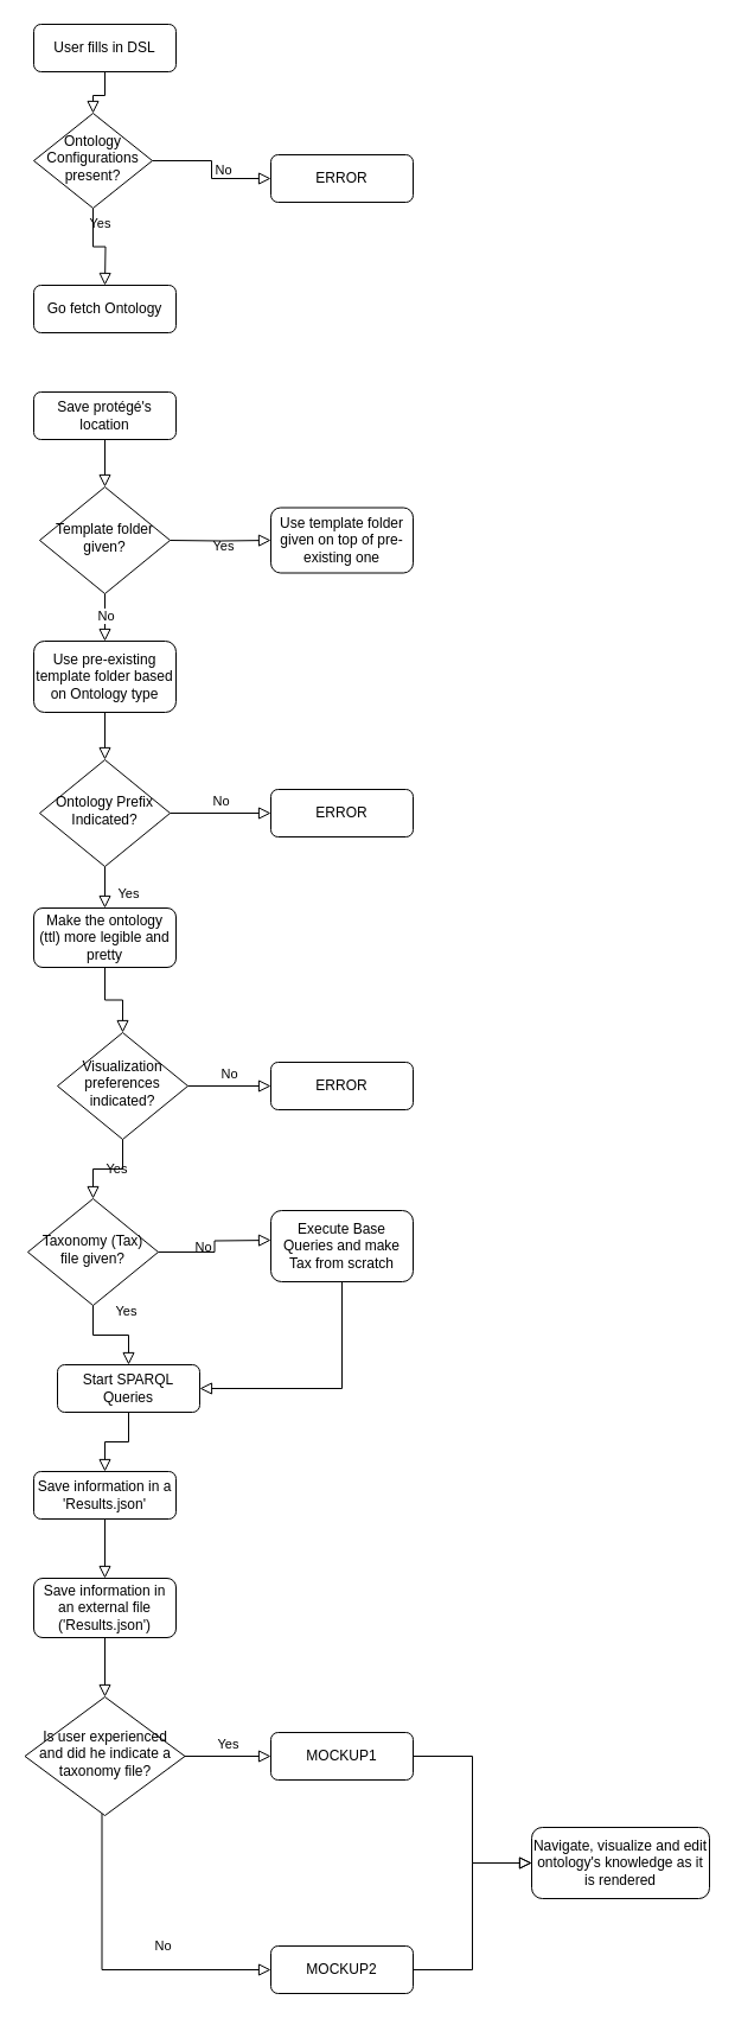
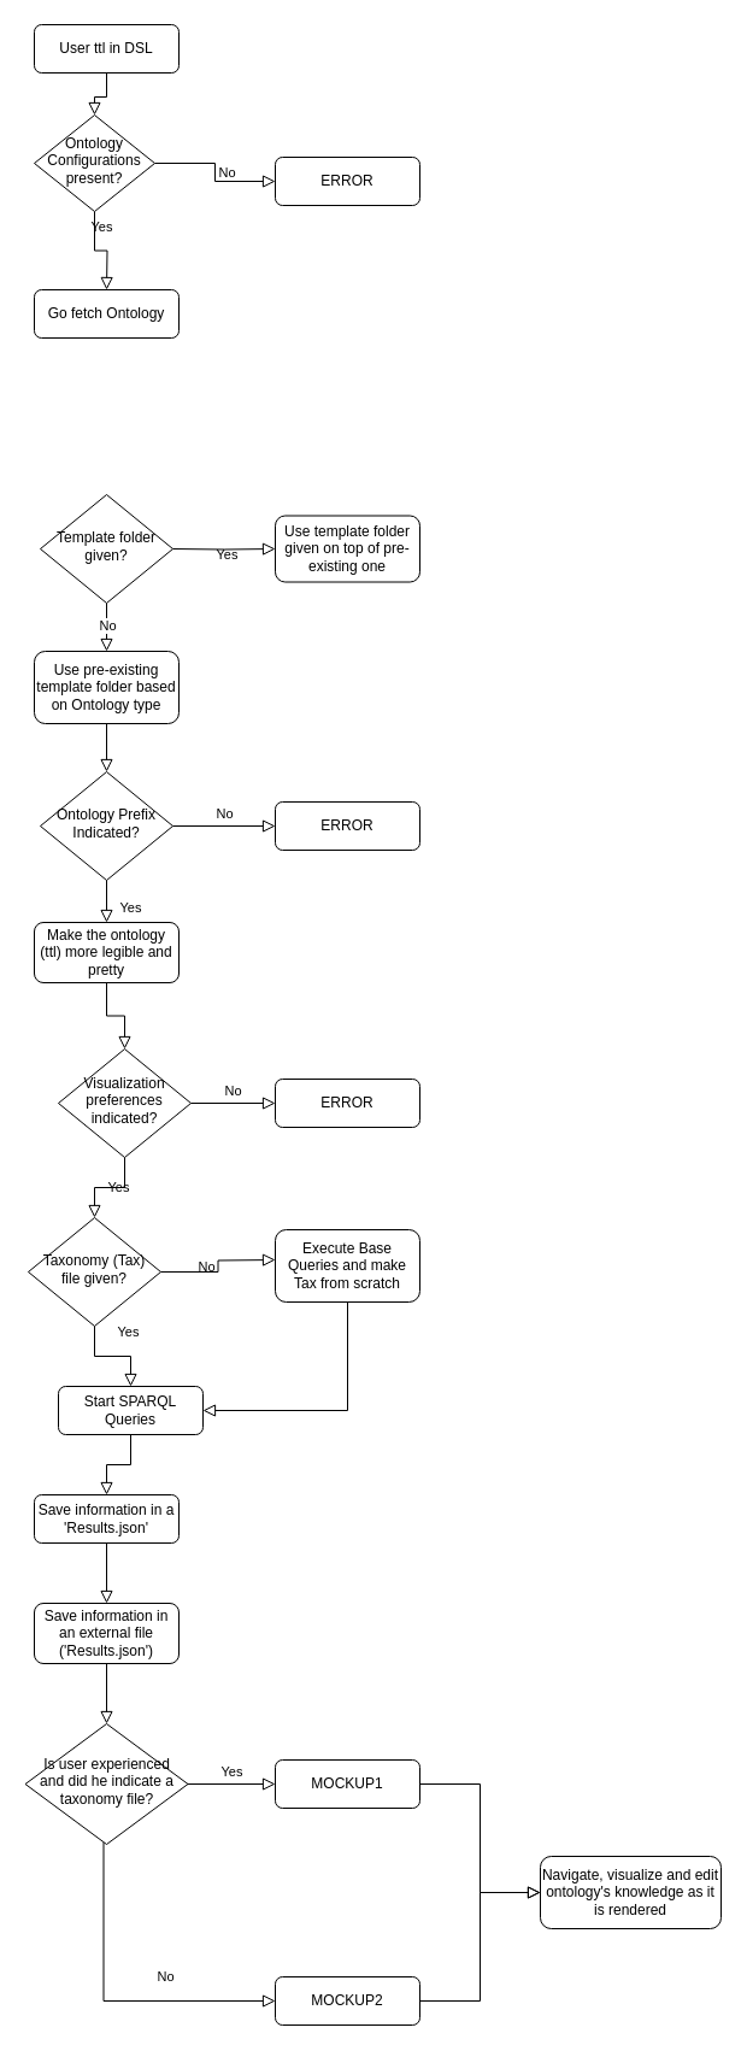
  <mxCell id="0" />
  <mxCell id="1" parent="0" />
  <mxCell id="2" value="" style="rounded=0;html=1;jettySize=auto;orthogonalLoop=1;fontSize=11;endArrow=block;endFill=0;endSize=8;strokeWidth=1;shadow=0;labelBackgroundColor=none;edgeStyle=orthogonalEdgeStyle;" parent="1" source="3" target="6" edge="1"><mxGeometry relative="1" as="geometry" /></mxCell>
- <mxCell id="3" value="User fills in DSL" style="rounded=1;whiteSpace=wrap;html=1;fontSize=12;glass=0;strokeWidth=1;shadow=0;" parent="1" vertex="1"><mxGeometry x="28" y="20" width="120" height="40" as="geometry" /></mxCell>
+ <mxCell id="3" value="User ttl in DSL" style="rounded=1;whiteSpace=wrap;html=1;fontSize=12;glass=0;strokeWidth=1;shadow=0;" parent="1" vertex="1"><mxGeometry x="28" y="20" width="120" height="40" as="geometry" /></mxCell>
  <mxCell id="4" value="Yes" style="rounded=0;html=1;jettySize=auto;orthogonalLoop=1;fontSize=11;endArrow=block;endFill=0;endSize=8;strokeWidth=1;shadow=0;labelBackgroundColor=none;edgeStyle=orthogonalEdgeStyle;" parent="1" source="6" edge="1"><mxGeometry y="20" relative="1" as="geometry"><mxPoint as="offset" /><mxPoint x="88" y="240" as="targetPoint" /></mxGeometry></mxCell>
  <mxCell id="5" value="No" style="edgeStyle=orthogonalEdgeStyle;rounded=0;html=1;jettySize=auto;orthogonalLoop=1;fontSize=11;endArrow=block;endFill=0;endSize=8;strokeWidth=1;shadow=0;labelBackgroundColor=none;" parent="1" source="6" target="7" edge="1"><mxGeometry y="10" relative="1" as="geometry"><mxPoint as="offset" /></mxGeometry></mxCell>
  <mxCell id="6" value="Ontology Configurations present?" style="rhombus;whiteSpace=wrap;html=1;shadow=0;fontFamily=Helvetica;fontSize=12;align=center;strokeWidth=1;spacing=6;spacingTop=-4;" parent="1" vertex="1"><mxGeometry x="28" y="95" width="100" height="80" as="geometry" /></mxCell>
  <mxCell id="7" value="ERROR" style="rounded=1;whiteSpace=wrap;html=1;fontSize=12;glass=0;strokeWidth=1;shadow=0;" parent="1" vertex="1"><mxGeometry x="228" y="130" width="120" height="40" as="geometry" /></mxCell>
  <mxCell id="8" value="Ontology Prefix Indicated?" style="rhombus;whiteSpace=wrap;html=1;shadow=0;fontFamily=Helvetica;fontSize=12;align=center;strokeWidth=1;spacing=6;spacingTop=-4;" vertex="1" parent="1"><mxGeometry x="33" y="640" width="110" height="90" as="geometry" /></mxCell>
  <mxCell id="9" value="Yes" style="rounded=0;html=1;jettySize=auto;orthogonalLoop=1;fontSize=11;endArrow=block;endFill=0;endSize=8;strokeWidth=1;shadow=0;labelBackgroundColor=none;edgeStyle=orthogonalEdgeStyle;exitX=0.5;exitY=1;exitDx=0;exitDy=0;entryX=0.5;entryY=0;entryDx=0;entryDy=0;" edge="1" source="8" parent="1" target="34"><mxGeometry x="0.333" y="20" relative="1" as="geometry"><mxPoint as="offset" /><mxPoint x="105.5" y="740" as="sourcePoint" /><mxPoint x="95.5" y="930" as="targetPoint" /><Array as="points" /></mxGeometry></mxCell>
  <mxCell id="10" value="No" style="edgeStyle=orthogonalEdgeStyle;rounded=0;html=1;jettySize=auto;orthogonalLoop=1;fontSize=11;endArrow=block;endFill=0;endSize=8;strokeWidth=1;shadow=0;labelBackgroundColor=none;exitX=1;exitY=0.5;exitDx=0;exitDy=0;" edge="1" source="8" target="11" parent="1"><mxGeometry y="10" relative="1" as="geometry"><mxPoint as="offset" /><mxPoint x="158" y="690" as="sourcePoint" /></mxGeometry></mxCell>
  <mxCell id="11" value="ERROR" style="rounded=1;whiteSpace=wrap;html=1;fontSize=12;glass=0;strokeWidth=1;shadow=0;" vertex="1" parent="1"><mxGeometry x="228" y="665" width="120" height="40" as="geometry" /></mxCell>
  <mxCell id="12" value="Visualization preferences indicated?" style="rhombus;whiteSpace=wrap;html=1;shadow=0;fontFamily=Helvetica;fontSize=12;align=center;strokeWidth=1;spacing=6;spacingTop=-4;" vertex="1" parent="1"><mxGeometry x="48" y="870" width="110" height="90" as="geometry" /></mxCell>
  <mxCell id="13" value="Yes" style="rounded=0;html=1;jettySize=auto;orthogonalLoop=1;fontSize=11;endArrow=block;endFill=0;endSize=8;strokeWidth=1;shadow=0;labelBackgroundColor=none;edgeStyle=orthogonalEdgeStyle;exitX=0.5;exitY=1;exitDx=0;exitDy=0;entryX=0.5;entryY=0;entryDx=0;entryDy=0;" edge="1" source="12" parent="1" target="42"><mxGeometry x="0.333" y="20" relative="1" as="geometry"><mxPoint as="offset" /><mxPoint x="95.5" y="970" as="sourcePoint" /><mxPoint x="85.5" y="1160" as="targetPoint" /></mxGeometry></mxCell>
  <mxCell id="14" value="No" style="edgeStyle=orthogonalEdgeStyle;rounded=0;html=1;jettySize=auto;orthogonalLoop=1;fontSize=11;endArrow=block;endFill=0;endSize=8;strokeWidth=1;shadow=0;labelBackgroundColor=none;exitX=1;exitY=0.5;exitDx=0;exitDy=0;" edge="1" source="12" target="15" parent="1"><mxGeometry y="10" relative="1" as="geometry"><mxPoint as="offset" /><mxPoint x="155.5" y="910" as="sourcePoint" /></mxGeometry></mxCell>
  <mxCell id="15" value="ERROR" style="rounded=1;whiteSpace=wrap;html=1;fontSize=12;glass=0;strokeWidth=1;shadow=0;" vertex="1" parent="1"><mxGeometry x="228" y="895" width="120" height="40" as="geometry" /></mxCell>
  <mxCell id="16" value="MOCKUP2" style="rounded=1;whiteSpace=wrap;html=1;fontSize=12;glass=0;strokeWidth=1;shadow=0;" vertex="1" parent="1"><mxGeometry x="228" y="1640" width="120" height="40" as="geometry" /></mxCell>
  <mxCell id="17" value="MOCKUP1" style="rounded=1;whiteSpace=wrap;html=1;fontSize=12;glass=0;strokeWidth=1;shadow=0;" vertex="1" parent="1"><mxGeometry x="228" y="1460" width="120" height="40" as="geometry" /></mxCell>
  <mxCell id="18" value="No" style="rounded=0;html=1;jettySize=auto;orthogonalLoop=1;fontSize=11;endArrow=block;endFill=0;endSize=8;strokeWidth=1;shadow=0;labelBackgroundColor=none;edgeStyle=orthogonalEdgeStyle;entryX=0;entryY=0.5;entryDx=0;entryDy=0;" edge="1" source="19" parent="1" target="16"><mxGeometry x="0.333" y="20" relative="1" as="geometry"><mxPoint as="offset" /><mxPoint x="310.5" y="1660" as="targetPoint" /><Array as="points"><mxPoint x="85.5" y="1660" /></Array></mxGeometry></mxCell>
  <mxCell id="19" value="Is user experienced and did he indicate a taxonomy file?" style="rhombus;whiteSpace=wrap;html=1;shadow=0;fontFamily=Helvetica;fontSize=12;align=center;strokeWidth=1;spacing=6;spacingTop=-4;" vertex="1" parent="1"><mxGeometry x="20.5" y="1430" width="135" height="100" as="geometry" /></mxCell>
  <mxCell id="20" value="Yes" style="edgeStyle=orthogonalEdgeStyle;rounded=0;html=1;jettySize=auto;orthogonalLoop=1;fontSize=11;endArrow=block;endFill=0;endSize=8;strokeWidth=1;shadow=0;labelBackgroundColor=none;exitX=1;exitY=0.5;exitDx=0;exitDy=0;entryX=0;entryY=0.5;entryDx=0;entryDy=0;" edge="1" parent="1" source="19" target="17"><mxGeometry y="10" relative="1" as="geometry"><mxPoint as="offset" /><mxPoint x="150.5" y="1405" as="sourcePoint" /><mxPoint x="195.5" y="1405" as="targetPoint" /></mxGeometry></mxCell>
  <mxCell id="21" value="Navigate, visualize and edit ontology's knowledge as it is rendered" style="rounded=1;whiteSpace=wrap;html=1;fontSize=12;glass=0;strokeWidth=1;shadow=0;" vertex="1" parent="1"><mxGeometry x="448" y="1540" width="150" height="60" as="geometry" /></mxCell>
  <mxCell id="22" value="" style="rounded=0;html=1;jettySize=auto;orthogonalLoop=1;fontSize=11;endArrow=block;endFill=0;endSize=8;strokeWidth=1;shadow=0;labelBackgroundColor=none;edgeStyle=orthogonalEdgeStyle;exitX=1;exitY=0.5;exitDx=0;exitDy=0;entryX=0;entryY=0.5;entryDx=0;entryDy=0;" edge="1" parent="1" source="17" target="21"><mxGeometry relative="1" as="geometry"><mxPoint x="155.5" y="1070" as="sourcePoint" /><mxPoint x="95.5" y="1090" as="targetPoint" /></mxGeometry></mxCell>
  <mxCell id="23" value="" style="rounded=0;html=1;jettySize=auto;orthogonalLoop=1;fontSize=11;endArrow=block;endFill=0;endSize=8;strokeWidth=1;shadow=0;labelBackgroundColor=none;edgeStyle=orthogonalEdgeStyle;exitX=1;exitY=0.5;exitDx=0;exitDy=0;entryX=0;entryY=0.5;entryDx=0;entryDy=0;" edge="1" parent="1" source="16" target="21"><mxGeometry relative="1" as="geometry"><mxPoint x="355.5" y="1550" as="sourcePoint" /><mxPoint x="445.5" y="1620" as="targetPoint" /></mxGeometry></mxCell>
  <mxCell id="24" value="Go fetch Ontology" style="rounded=1;whiteSpace=wrap;html=1;fontSize=12;glass=0;strokeWidth=1;shadow=0;" vertex="1" parent="1"><mxGeometry x="28" y="240" width="120" height="40" as="geometry" /></mxCell>
- <mxCell id="25" value="Save protégé's location" style="rounded=1;whiteSpace=wrap;html=1;fontSize=12;glass=0;strokeWidth=1;shadow=0;" vertex="1" parent="1"><mxGeometry x="28" y="330" width="120" height="40" as="geometry" /></mxCell>
  <mxCell id="26" value="Use pre-existing template folder based on Ontology type" style="rounded=1;whiteSpace=wrap;html=1;fontSize=12;glass=0;strokeWidth=1;shadow=0;" vertex="1" parent="1"><mxGeometry x="28" y="540" width="120" height="60" as="geometry" /></mxCell>
  <mxCell id="27" value="Template folder given?" style="rhombus;whiteSpace=wrap;html=1;shadow=0;fontFamily=Helvetica;fontSize=12;align=center;strokeWidth=1;spacing=6;spacingTop=-4;" vertex="1" parent="1"><mxGeometry x="33" y="410" width="110" height="90" as="geometry" /></mxCell>
- <mxCell id="28" value="" style="rounded=0;html=1;jettySize=auto;orthogonalLoop=1;fontSize=11;endArrow=block;endFill=0;endSize=8;strokeWidth=1;shadow=0;labelBackgroundColor=none;edgeStyle=orthogonalEdgeStyle;exitX=0.5;exitY=1;exitDx=0;exitDy=0;entryX=0.5;entryY=0;entryDx=0;entryDy=0;" edge="1" parent="1" source="25" target="27"><mxGeometry relative="1" as="geometry"><mxPoint x="98" y="290" as="sourcePoint" /><mxPoint x="98" y="340" as="targetPoint" /></mxGeometry></mxCell>
  <mxCell id="29" value="" style="rounded=0;html=1;jettySize=auto;orthogonalLoop=1;fontSize=11;endArrow=block;endFill=0;endSize=8;strokeWidth=1;shadow=0;labelBackgroundColor=none;edgeStyle=orthogonalEdgeStyle;exitX=0.5;exitY=1;exitDx=0;exitDy=0;entryX=0.5;entryY=0;entryDx=0;entryDy=0;" edge="1" parent="1" source="27" target="26"><mxGeometry relative="1" as="geometry"><mxPoint x="98" y="380" as="sourcePoint" /><mxPoint x="98" y="420" as="targetPoint" /></mxGeometry></mxCell>
  <mxCell id="30" value="No" style="edgeLabel;html=1;align=center;verticalAlign=middle;resizable=0;points=[];" vertex="1" connectable="0" parent="29"><mxGeometry x="-0.1" relative="1" as="geometry"><mxPoint as="offset" /></mxGeometry></mxCell>
  <mxCell id="31" value="Use template folder given on top of pre-existing one" style="rounded=1;whiteSpace=wrap;html=1;fontSize=12;glass=0;strokeWidth=1;shadow=0;" vertex="1" parent="1"><mxGeometry x="228" y="427.5" width="120" height="55" as="geometry" /></mxCell>
  <mxCell id="32" value="Yes" style="edgeStyle=orthogonalEdgeStyle;rounded=0;html=1;jettySize=auto;orthogonalLoop=1;fontSize=11;endArrow=block;endFill=0;endSize=8;strokeWidth=1;shadow=0;labelBackgroundColor=none;" edge="1" target="31" parent="1"><mxGeometry x="0.006" y="-5" relative="1" as="geometry"><mxPoint x="-3" y="4" as="offset" /><mxPoint x="143" y="455" as="sourcePoint" /></mxGeometry></mxCell>
  <mxCell id="33" value="" style="rounded=0;html=1;jettySize=auto;orthogonalLoop=1;fontSize=11;endArrow=block;endFill=0;endSize=8;strokeWidth=1;shadow=0;labelBackgroundColor=none;edgeStyle=orthogonalEdgeStyle;exitX=0.5;exitY=1;exitDx=0;exitDy=0;" edge="1" parent="1" source="26" target="8"><mxGeometry relative="1" as="geometry"><mxPoint x="98" y="380" as="sourcePoint" /><mxPoint x="98" y="420" as="targetPoint" /></mxGeometry></mxCell>
  <mxCell id="34" value="Make the ontology (ttl) more legible and pretty" style="rounded=1;whiteSpace=wrap;html=1;fontSize=12;glass=0;strokeWidth=1;shadow=0;" vertex="1" parent="1"><mxGeometry x="28" y="765" width="120" height="50" as="geometry" /></mxCell>
  <mxCell id="35" value="" style="rounded=0;html=1;jettySize=auto;orthogonalLoop=1;fontSize=11;endArrow=block;endFill=0;endSize=8;strokeWidth=1;shadow=0;labelBackgroundColor=none;edgeStyle=orthogonalEdgeStyle;exitX=0.5;exitY=1;exitDx=0;exitDy=0;entryX=0.5;entryY=0;entryDx=0;entryDy=0;" edge="1" parent="1" source="34" target="12"><mxGeometry relative="1" as="geometry"><mxPoint x="98" y="610" as="sourcePoint" /><mxPoint x="98" y="650" as="targetPoint" /></mxGeometry></mxCell>
  <mxCell id="36" value="Start SPARQL Queries" style="rounded=1;whiteSpace=wrap;html=1;fontSize=12;glass=0;strokeWidth=1;shadow=0;" vertex="1" parent="1"><mxGeometry x="48" y="1150" width="120" height="40" as="geometry" /></mxCell>
  <mxCell id="37" value="Save information in a 'Results.json'" style="rounded=1;whiteSpace=wrap;html=1;fontSize=12;glass=0;strokeWidth=1;shadow=0;" vertex="1" parent="1"><mxGeometry x="28" y="1240" width="120" height="40" as="geometry" /></mxCell>
  <mxCell id="38" value="Save information in an external file ('Results.json')" style="rounded=1;whiteSpace=wrap;html=1;fontSize=12;glass=0;strokeWidth=1;shadow=0;" vertex="1" parent="1"><mxGeometry x="28" y="1330" width="120" height="50" as="geometry" /></mxCell>
  <mxCell id="39" value="" style="rounded=0;html=1;jettySize=auto;orthogonalLoop=1;fontSize=11;endArrow=block;endFill=0;endSize=8;strokeWidth=1;shadow=0;labelBackgroundColor=none;edgeStyle=orthogonalEdgeStyle;exitX=0.5;exitY=1;exitDx=0;exitDy=0;entryX=0.5;entryY=0;entryDx=0;entryDy=0;" edge="1" parent="1" source="36" target="37"><mxGeometry relative="1" as="geometry"><mxPoint x="98" y="980" as="sourcePoint" /><mxPoint x="98" y="1020" as="targetPoint" /></mxGeometry></mxCell>
  <mxCell id="40" value="" style="rounded=0;html=1;jettySize=auto;orthogonalLoop=1;fontSize=11;endArrow=block;endFill=0;endSize=8;strokeWidth=1;shadow=0;labelBackgroundColor=none;edgeStyle=orthogonalEdgeStyle;exitX=0.5;exitY=1;exitDx=0;exitDy=0;entryX=0.5;entryY=0;entryDx=0;entryDy=0;" edge="1" parent="1" source="37" target="38"><mxGeometry relative="1" as="geometry"><mxPoint x="98" y="1060" as="sourcePoint" /><mxPoint x="98" y="1110" as="targetPoint" /></mxGeometry></mxCell>
  <mxCell id="41" value="" style="rounded=0;html=1;jettySize=auto;orthogonalLoop=1;fontSize=11;endArrow=block;endFill=0;endSize=8;strokeWidth=1;shadow=0;labelBackgroundColor=none;edgeStyle=orthogonalEdgeStyle;exitX=0.5;exitY=1;exitDx=0;exitDy=0;entryX=0.5;entryY=0;entryDx=0;entryDy=0;" edge="1" parent="1" source="38" target="19"><mxGeometry relative="1" as="geometry"><mxPoint x="98" y="1290" as="sourcePoint" /><mxPoint x="98" y="1340" as="targetPoint" /></mxGeometry></mxCell>
  <mxCell id="42" value="Taxonomy (Tax) file given?" style="rhombus;whiteSpace=wrap;html=1;shadow=0;fontFamily=Helvetica;fontSize=12;align=center;strokeWidth=1;spacing=6;spacingTop=-4;" vertex="1" parent="1"><mxGeometry x="23" y="1010" width="110" height="90" as="geometry" /></mxCell>
  <mxCell id="43" value="No" style="edgeStyle=orthogonalEdgeStyle;rounded=0;html=1;jettySize=auto;orthogonalLoop=1;fontSize=11;endArrow=block;endFill=0;endSize=8;strokeWidth=1;shadow=0;labelBackgroundColor=none;exitX=1;exitY=0.5;exitDx=0;exitDy=0;" edge="1" parent="1" source="42"><mxGeometry y="10" relative="1" as="geometry"><mxPoint as="offset" /><mxPoint x="153" y="925" as="sourcePoint" /><mxPoint x="228" y="1045" as="targetPoint" /></mxGeometry></mxCell>
  <mxCell id="44" value="Execute Base Queries and make Tax from scratch" style="rounded=1;whiteSpace=wrap;html=1;fontSize=12;glass=0;strokeWidth=1;shadow=0;" vertex="1" parent="1"><mxGeometry x="228" y="1020" width="120" height="60" as="geometry" /></mxCell>
  <mxCell id="45" value="Yes" style="rounded=0;html=1;jettySize=auto;orthogonalLoop=1;fontSize=11;endArrow=block;endFill=0;endSize=8;strokeWidth=1;shadow=0;labelBackgroundColor=none;edgeStyle=orthogonalEdgeStyle;exitX=0.5;exitY=1;exitDx=0;exitDy=0;entryX=0.5;entryY=0;entryDx=0;entryDy=0;" edge="1" parent="1" source="42" target="36"><mxGeometry x="0.333" y="20" relative="1" as="geometry"><mxPoint as="offset" /><mxPoint x="98" y="970" as="sourcePoint" /><mxPoint x="98" y="1010" as="targetPoint" /></mxGeometry></mxCell>
  <mxCell id="46" value="" style="rounded=0;html=1;jettySize=auto;orthogonalLoop=1;fontSize=11;endArrow=block;endFill=0;endSize=8;strokeWidth=1;shadow=0;labelBackgroundColor=none;edgeStyle=orthogonalEdgeStyle;exitX=0.5;exitY=1;exitDx=0;exitDy=0;entryX=1;entryY=0.5;entryDx=0;entryDy=0;" edge="1" parent="1" source="44" target="36"><mxGeometry relative="1" as="geometry"><mxPoint x="98" y="1200" as="sourcePoint" /><mxPoint x="98" y="1250" as="targetPoint" /></mxGeometry></mxCell>
